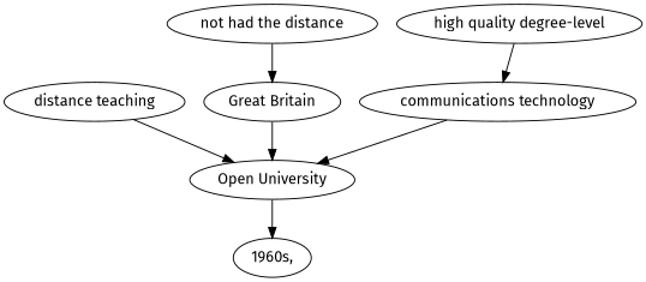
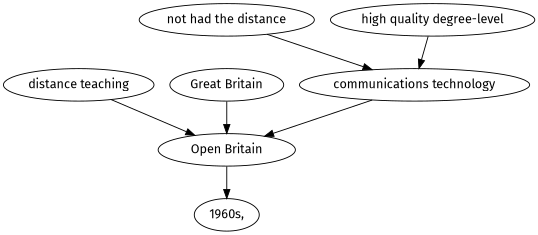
  digraph {
    fontname="Fira Sans"
    node [fontname="Fira Sans"]
    edge [fontname="Fira Sans"]
-   n1 [label="Open University"]
+   n1 [label="Open Britain"]
    n2 [label="1960s,"]
    n3 [label="distance teaching"]
    n4 [label="Great Britain"]
    n5 [label="communications technology"]
    n6 [label="high quality degree-level"]
    n7 [label="not had the distance"]
    n1 -> n2
    n3 -> n1
    n4 -> n1
    n5 -> n1
    n6 -> n5
-   n7 -> n4
+   n7 -> n5
  }
